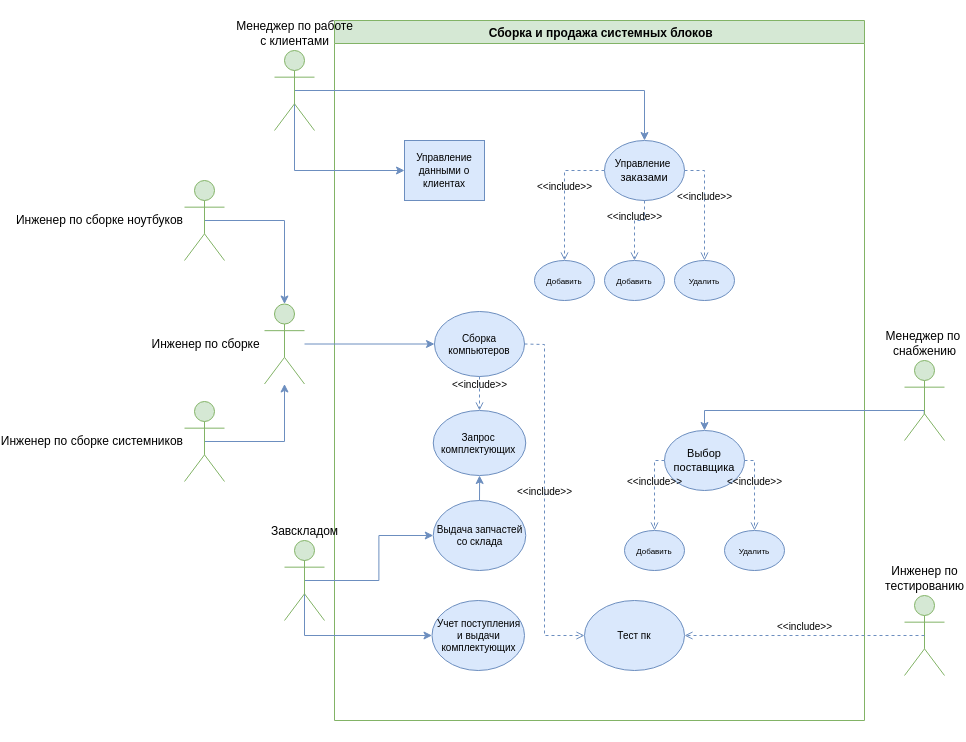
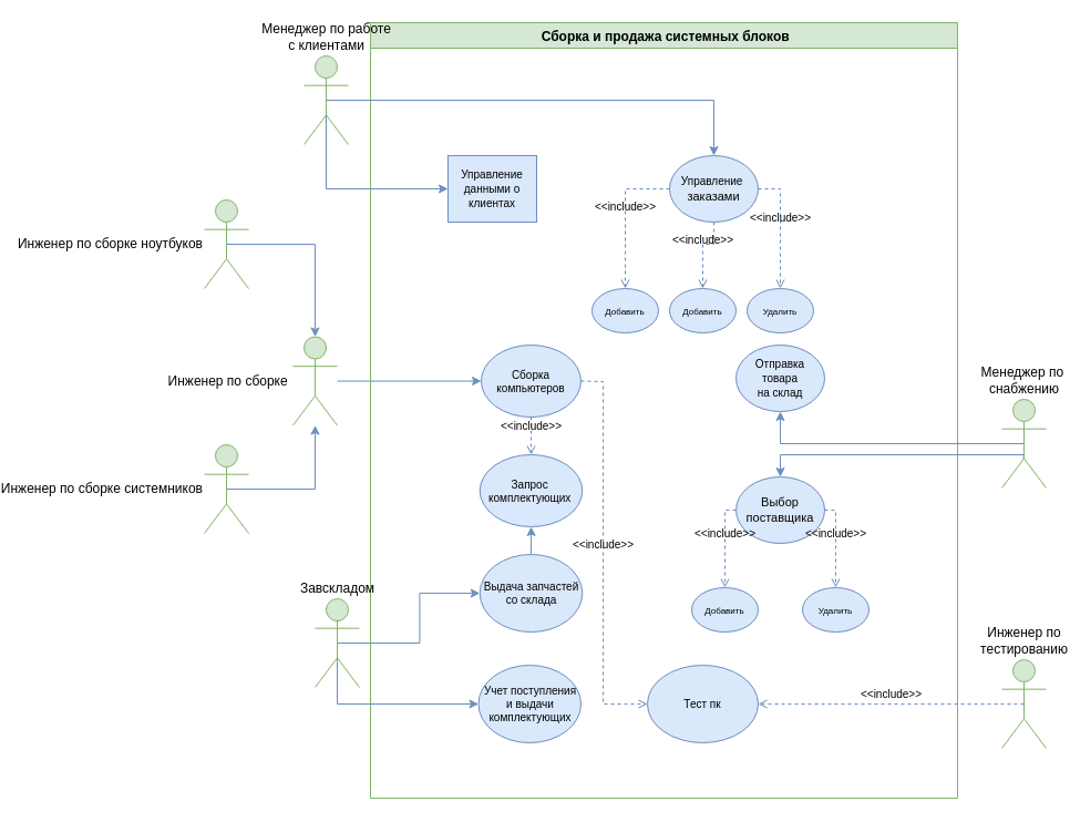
  <mxCell id="0" />
  <mxCell id="1" parent="0" />
  <mxCell id="2" value=" Сборка и продажа системных блоков" style="swimlane;align=center;fillColor=#d5e8d4;strokeColor=#82b366;" vertex="1" parent="1"><mxGeometry x="170" y="20" width="530" height="700" as="geometry" /></mxCell>
+ <mxCell id="3" value="&lt;font style=&quot;font-size: 10px;&quot;&gt;Отправка товара&lt;br&gt;на склад&lt;/font&gt;" style="ellipse;whiteSpace=wrap;html=1;fontSize=11;fillColor=#dae8fc;strokeColor=#6c8ebf;" vertex="1" parent="2"><mxGeometry x="330" y="291" width="80" height="60" as="geometry" /></mxCell>
  <mxCell id="4" value="&lt;span style=&quot;font-size: 10px;&quot;&gt;Управление данными о клиентах&lt;/span&gt;" style="whiteSpace=wrap;html=1;fontSize=11;fillColor=#dae8fc;strokeColor=#6c8ebf;rounded=0;" vertex="1" parent="2"><mxGeometry x="70" y="120" width="80" height="60" as="geometry" /></mxCell>
  <mxCell id="5" value="&lt;span style=&quot;font-size: 10px;&quot;&gt;Управление&amp;nbsp;&lt;br&gt;&lt;/span&gt;заказами" style="ellipse;whiteSpace=wrap;html=1;fontSize=11;fillColor=#dae8fc;strokeColor=#6c8ebf;" vertex="1" parent="2"><mxGeometry x="270" y="120" width="80" height="60" as="geometry" /></mxCell>
  <mxCell id="6" value="&lt;font style=&quot;font-size: 8px;&quot;&gt;Добавить&lt;/font&gt;" style="ellipse;whiteSpace=wrap;html=1;fontSize=11;fillColor=#dae8fc;strokeColor=#6c8ebf;" vertex="1" parent="2"><mxGeometry x="200" y="240" width="60" height="40" as="geometry" /></mxCell>
  <mxCell id="7" value="&lt;font style=&quot;font-size: 8px;&quot;&gt;Удалить&lt;/font&gt;" style="ellipse;whiteSpace=wrap;html=1;fontSize=11;fillColor=#dae8fc;strokeColor=#6c8ebf;" vertex="1" parent="2"><mxGeometry x="340" y="240" width="60" height="40" as="geometry" /></mxCell>
  <mxCell id="8" value="&lt;font style=&quot;font-size: 8px;&quot;&gt;Добавить&lt;/font&gt;" style="ellipse;whiteSpace=wrap;html=1;fontSize=11;fillColor=#dae8fc;strokeColor=#6c8ebf;" vertex="1" parent="2"><mxGeometry x="270" y="240" width="60" height="40" as="geometry" /></mxCell>
  <mxCell id="9" value="&lt;font style=&quot;font-size: 8px;&quot;&gt;Удалить&lt;/font&gt;" style="ellipse;whiteSpace=wrap;html=1;fontSize=11;fillColor=#dae8fc;strokeColor=#6c8ebf;" vertex="1" parent="2"><mxGeometry x="390" y="510" width="60" height="40" as="geometry" /></mxCell>
  <mxCell id="10" value="Выбор поставщика" style="ellipse;whiteSpace=wrap;html=1;fontSize=11;fillColor=#dae8fc;strokeColor=#6c8ebf;" vertex="1" parent="2"><mxGeometry x="330" y="410" width="80" height="60" as="geometry" /></mxCell>
  <mxCell id="11" value="&lt;font style=&quot;font-size: 8px;&quot;&gt;Добавить&lt;/font&gt;" style="ellipse;whiteSpace=wrap;html=1;fontSize=11;fillColor=#dae8fc;strokeColor=#6c8ebf;" vertex="1" parent="2"><mxGeometry x="290" y="510" width="60" height="40" as="geometry" /></mxCell>
  <mxCell id="12" value="&lt;font style=&quot;font-size: 10px;&quot;&gt;Сборка компьютеров&lt;/font&gt;" style="ellipse;whiteSpace=wrap;html=1;fontSize=8;fillColor=#dae8fc;strokeColor=#6c8ebf;" vertex="1" parent="2"><mxGeometry x="100" y="291" width="90" height="65" as="geometry" /></mxCell>
  <mxCell id="13" value="&lt;font style=&quot;font-size: 10px;&quot;&gt;Запрос&amp;nbsp; комплектующих&amp;nbsp;&lt;/font&gt;" style="ellipse;whiteSpace=wrap;html=1;fontSize=8;fillColor=#dae8fc;strokeColor=#6c8ebf;" vertex="1" parent="2"><mxGeometry x="98.75" y="390" width="92.5" height="65" as="geometry" /></mxCell>
  <mxCell id="14" value="&lt;font style=&quot;font-size: 10px;&quot;&gt;Выдача запчастей со склада&lt;/font&gt;" style="ellipse;whiteSpace=wrap;html=1;fontSize=8;fillColor=#dae8fc;strokeColor=#6c8ebf;" vertex="1" parent="2"><mxGeometry x="98.75" y="480" width="92.5" height="70" as="geometry" /></mxCell>
  <mxCell id="15" style="edgeStyle=orthogonalEdgeStyle;rounded=0;orthogonalLoop=1;jettySize=auto;html=1;fontSize=10;entryX=0.5;entryY=1;entryDx=0;entryDy=0;fillColor=#dae8fc;strokeColor=#6c8ebf;" edge="1" parent="2" source="14" target="13"><mxGeometry relative="1" as="geometry"><mxPoint x="143.75" y="460.0" as="targetPoint" /></mxGeometry></mxCell>
  <mxCell id="16" value="&lt;font style=&quot;font-size: 10px;&quot;&gt;Учет поступления и выдачи комплектующих&lt;/font&gt;" style="ellipse;whiteSpace=wrap;html=1;fontSize=8;fillColor=#dae8fc;strokeColor=#6c8ebf;" vertex="1" parent="2"><mxGeometry x="97.5" y="580" width="92.5" height="70" as="geometry" /></mxCell>
  <mxCell id="17" value="Тест пк" style="ellipse;whiteSpace=wrap;html=1;fontSize=10;fillColor=#dae8fc;strokeColor=#6c8ebf;" vertex="1" parent="2"><mxGeometry x="250" y="580" width="100" height="70" as="geometry" /></mxCell>
  <mxCell id="18" value="&amp;lt;&amp;lt;include&amp;gt;&amp;gt;" style="html=1;verticalAlign=bottom;labelBackgroundColor=none;endArrow=open;endFill=0;dashed=1;rounded=0;fontSize=10;exitX=0.5;exitY=1;exitDx=0;exitDy=0;entryX=0.5;entryY=0;entryDx=0;entryDy=0;fillColor=#dae8fc;strokeColor=#6c8ebf;" edge="1" parent="2" source="12" target="13"><mxGeometry width="160" relative="1" as="geometry"><mxPoint x="150" y="420" as="sourcePoint" /><mxPoint x="310" y="420" as="targetPoint" /></mxGeometry></mxCell>
  <mxCell id="19" value="&amp;lt;&amp;lt;include&amp;gt;&amp;gt;" style="html=1;verticalAlign=bottom;labelBackgroundColor=none;endArrow=open;endFill=0;dashed=1;rounded=0;fontSize=10;exitX=1;exitY=0.5;exitDx=0;exitDy=0;entryX=0.5;entryY=0;entryDx=0;entryDy=0;fillColor=#dae8fc;strokeColor=#6c8ebf;" edge="1" parent="2" source="5" target="7"><mxGeometry width="160" relative="1" as="geometry"><mxPoint x="380" y="190" as="sourcePoint" /><mxPoint x="380" y="224" as="targetPoint" /><Array as="points"><mxPoint x="370" y="150" /></Array></mxGeometry></mxCell>
  <mxCell id="20" value="&amp;lt;&amp;lt;include&amp;gt;&amp;gt;" style="html=1;verticalAlign=bottom;labelBackgroundColor=none;endArrow=open;endFill=0;dashed=1;rounded=0;fontSize=10;exitX=0.5;exitY=1;exitDx=0;exitDy=0;fillColor=#dae8fc;strokeColor=#6c8ebf;" edge="1" parent="2" source="5"><mxGeometry width="160" relative="1" as="geometry"><mxPoint x="280" y="150" as="sourcePoint" /><mxPoint x="300" y="240" as="targetPoint" /><Array as="points"><mxPoint x="310" y="190" /><mxPoint x="310" y="200" /><mxPoint x="300" y="200" /></Array></mxGeometry></mxCell>
  <mxCell id="21" value="&amp;lt;&amp;lt;include&amp;gt;&amp;gt;" style="html=1;verticalAlign=bottom;labelBackgroundColor=none;endArrow=open;endFill=0;dashed=1;rounded=0;fontSize=10;exitX=0;exitY=0.5;exitDx=0;exitDy=0;fillColor=#dae8fc;strokeColor=#6c8ebf;" edge="1" parent="2" source="5" target="6"><mxGeometry width="160" relative="1" as="geometry"><mxPoint x="210" y="150" as="sourcePoint" /><mxPoint x="230" y="240" as="targetPoint" /><Array as="points"><mxPoint x="230" y="150" /></Array></mxGeometry></mxCell>
  <mxCell id="22" value="&amp;lt;&amp;lt;include&amp;gt;&amp;gt;" style="html=1;verticalAlign=bottom;labelBackgroundColor=none;endArrow=open;endFill=0;dashed=1;rounded=0;fontSize=10;exitX=1;exitY=0.5;exitDx=0;exitDy=0;entryX=0.5;entryY=0;entryDx=0;entryDy=0;fillColor=#dae8fc;strokeColor=#6c8ebf;" edge="1" parent="2" target="9"><mxGeometry width="160" relative="1" as="geometry"><mxPoint x="410" y="440" as="sourcePoint" /><mxPoint x="430" y="530" as="targetPoint" /><Array as="points"><mxPoint x="420" y="440" /></Array></mxGeometry></mxCell>
  <mxCell id="23" value="&amp;lt;&amp;lt;include&amp;gt;&amp;gt;" style="html=1;verticalAlign=bottom;labelBackgroundColor=none;endArrow=open;endFill=0;dashed=1;rounded=0;fontSize=10;exitX=0;exitY=0.5;exitDx=0;exitDy=0;entryX=0.5;entryY=0;entryDx=0;entryDy=0;fillColor=#dae8fc;strokeColor=#6c8ebf;" edge="1" parent="2" source="10" target="11"><mxGeometry width="160" relative="1" as="geometry"><mxPoint x="305" y="440" as="sourcePoint" /><mxPoint x="315" y="510" as="targetPoint" /><Array as="points"><mxPoint x="320" y="440" /></Array></mxGeometry></mxCell>
  <mxCell id="24" value="&amp;lt;&amp;lt;include&amp;gt;&amp;gt;" style="html=1;verticalAlign=bottom;labelBackgroundColor=none;endArrow=open;endFill=0;dashed=1;rounded=0;fontSize=10;exitX=1;exitY=0.5;exitDx=0;exitDy=0;entryX=0;entryY=0.5;entryDx=0;entryDy=0;fillColor=#dae8fc;strokeColor=#6c8ebf;" edge="1" parent="2" source="12" target="17"><mxGeometry width="160" relative="1" as="geometry"><mxPoint x="340.0" y="450" as="sourcePoint" /><mxPoint x="330" y="520" as="targetPoint" /><Array as="points"><mxPoint x="210" y="324" /><mxPoint x="210" y="615" /></Array></mxGeometry></mxCell>
  <mxCell id="25" style="edgeStyle=orthogonalEdgeStyle;rounded=0;orthogonalLoop=1;jettySize=auto;html=1;entryX=0.5;entryY=0;entryDx=0;entryDy=0;fontSize=10;fillColor=#dae8fc;strokeColor=#6c8ebf;exitX=0.5;exitY=0.5;exitDx=0;exitDy=0;exitPerimeter=0;" edge="1" parent="1" source="27" target="5"><mxGeometry relative="1" as="geometry" /></mxCell>
  <mxCell id="26" style="edgeStyle=orthogonalEdgeStyle;rounded=0;orthogonalLoop=1;jettySize=auto;html=1;entryX=0;entryY=0.5;entryDx=0;entryDy=0;fontSize=10;fillColor=#dae8fc;strokeColor=#6c8ebf;exitX=0.5;exitY=0.5;exitDx=0;exitDy=0;exitPerimeter=0;" edge="1" parent="1" source="27" target="4"><mxGeometry relative="1" as="geometry"><Array as="points"><mxPoint x="130" y="170" /></Array></mxGeometry></mxCell>
  <mxCell id="27" value="Менеджер по работе&lt;br&gt;с клиентами" style="shape=umlActor;verticalLabelPosition=top;verticalAlign=bottom;html=1;outlineConnect=0;labelPosition=center;align=center;fillColor=#d5e8d4;strokeColor=#82b366;" vertex="1" parent="1"><mxGeometry x="110" y="50" width="40" height="80" as="geometry" /></mxCell>
  <mxCell id="28" style="edgeStyle=orthogonalEdgeStyle;rounded=0;orthogonalLoop=1;jettySize=auto;html=1;entryX=0.5;entryY=0;entryDx=0;entryDy=0;fontSize=10;fillColor=#dae8fc;strokeColor=#6c8ebf;exitX=0.493;exitY=0.673;exitDx=0;exitDy=0;exitPerimeter=0;" edge="1" parent="1" source="30" target="10"><mxGeometry relative="1" as="geometry"><mxPoint x="720" y="430" as="sourcePoint" /><Array as="points"><mxPoint x="760" y="410" /><mxPoint x="540" y="410" /></Array></mxGeometry></mxCell>
+ <mxCell id="29" style="edgeStyle=orthogonalEdgeStyle;rounded=0;orthogonalLoop=1;jettySize=auto;html=1;entryX=0.5;entryY=1;entryDx=0;entryDy=0;fontSize=10;fillColor=#dae8fc;strokeColor=#6c8ebf;exitX=0.5;exitY=0.5;exitDx=0;exitDy=0;exitPerimeter=0;" edge="1" parent="1" source="30" target="3"><mxGeometry relative="1" as="geometry" /></mxCell>
  <mxCell id="30" value="Менеджер по&amp;nbsp;&lt;br&gt;снабжению" style="shape=umlActor;verticalLabelPosition=top;verticalAlign=bottom;html=1;outlineConnect=0;labelPosition=center;align=center;fillColor=#d5e8d4;strokeColor=#82b366;" vertex="1" parent="1"><mxGeometry x="740" y="360" width="40" height="80" as="geometry" /></mxCell>
  <mxCell id="31" style="edgeStyle=orthogonalEdgeStyle;rounded=0;orthogonalLoop=1;jettySize=auto;html=1;fontSize=10;fillColor=#dae8fc;strokeColor=#6c8ebf;exitX=0.5;exitY=0.5;exitDx=0;exitDy=0;exitPerimeter=0;" edge="1" parent="1" source="32" target="40"><mxGeometry relative="1" as="geometry"><mxPoint x="250" y="441" as="targetPoint" /></mxGeometry></mxCell>
  <mxCell id="32" value="Инженер по сборке системников" style="shape=umlActor;verticalLabelPosition=middle;verticalAlign=middle;html=1;outlineConnect=0;labelPosition=left;align=right;fillColor=#d5e8d4;strokeColor=#82b366;" vertex="1" parent="1"><mxGeometry x="20" y="401" width="40" height="80" as="geometry" /></mxCell>
  <mxCell id="33" style="edgeStyle=orthogonalEdgeStyle;rounded=0;orthogonalLoop=1;jettySize=auto;html=1;fontSize=10;entryX=0.5;entryY=0;entryDx=0;entryDy=0;entryPerimeter=0;fillColor=#dae8fc;strokeColor=#6c8ebf;exitX=0.5;exitY=0.5;exitDx=0;exitDy=0;exitPerimeter=0;" edge="1" parent="1" source="34" target="40"><mxGeometry relative="1" as="geometry"><mxPoint x="310" y="220" as="targetPoint" /></mxGeometry></mxCell>
  <mxCell id="34" value="Инженер по сборке ноутбуков" style="shape=umlActor;verticalLabelPosition=middle;verticalAlign=middle;html=1;outlineConnect=0;labelPosition=left;align=right;fillColor=#d5e8d4;strokeColor=#82b366;" vertex="1" parent="1"><mxGeometry x="20" y="180" width="40" height="80" as="geometry" /></mxCell>
  <mxCell id="35" style="edgeStyle=orthogonalEdgeStyle;rounded=0;orthogonalLoop=1;jettySize=auto;html=1;entryX=0;entryY=0.5;entryDx=0;entryDy=0;fontSize=10;fillColor=#dae8fc;strokeColor=#6c8ebf;exitX=0.5;exitY=0.5;exitDx=0;exitDy=0;exitPerimeter=0;" edge="1" parent="1" source="37" target="14"><mxGeometry relative="1" as="geometry" /></mxCell>
  <mxCell id="36" style="edgeStyle=orthogonalEdgeStyle;rounded=0;orthogonalLoop=1;jettySize=auto;html=1;entryX=0;entryY=0.5;entryDx=0;entryDy=0;fontSize=10;fillColor=#dae8fc;strokeColor=#6c8ebf;exitX=0.5;exitY=0.125;exitDx=0;exitDy=0;exitPerimeter=0;" edge="1" parent="1" source="37" target="16"><mxGeometry relative="1" as="geometry"><Array as="points"><mxPoint x="140" y="635" /></Array></mxGeometry></mxCell>
  <mxCell id="37" value="Завскладом" style="shape=umlActor;verticalLabelPosition=top;verticalAlign=bottom;html=1;outlineConnect=0;labelPosition=center;align=center;fillColor=#d5e8d4;strokeColor=#82b366;" vertex="1" parent="1"><mxGeometry x="120" y="540" width="40" height="80" as="geometry" /></mxCell>
  <mxCell id="38" value="Инженер по &lt;br&gt;тестированию" style="shape=umlActor;verticalLabelPosition=top;verticalAlign=bottom;html=1;outlineConnect=0;labelPosition=center;align=center;fillColor=#d5e8d4;strokeColor=#82b366;" vertex="1" parent="1"><mxGeometry x="740" y="595" width="40" height="80" as="geometry" /></mxCell>
  <mxCell id="39" style="edgeStyle=orthogonalEdgeStyle;rounded=0;orthogonalLoop=1;jettySize=auto;html=1;entryX=0;entryY=0.5;entryDx=0;entryDy=0;fontSize=10;fillColor=#dae8fc;strokeColor=#6c8ebf;" edge="1" parent="1" source="40" target="12"><mxGeometry relative="1" as="geometry" /></mxCell>
  <mxCell id="40" value="Инженер по сборке&amp;nbsp;" style="shape=umlActor;verticalLabelPosition=middle;verticalAlign=middle;html=1;outlineConnect=0;labelPosition=left;align=right;fillColor=#d5e8d4;strokeColor=#82b366;" vertex="1" parent="1"><mxGeometry x="100" y="303.5" width="40" height="80" as="geometry" /></mxCell>
  <mxCell id="41" value="&amp;lt;&amp;lt;include&amp;gt;&amp;gt;" style="html=1;verticalAlign=bottom;labelBackgroundColor=none;endArrow=open;endFill=0;dashed=1;rounded=0;fontSize=10;entryX=1;entryY=0.5;entryDx=0;entryDy=0;exitX=0.5;exitY=0.5;exitDx=0;exitDy=0;exitPerimeter=0;fillColor=#dae8fc;strokeColor=#6c8ebf;" edge="1" parent="1" source="38" target="17"><mxGeometry width="160" relative="1" as="geometry"><mxPoint x="580" y="639" as="sourcePoint" /><mxPoint x="590" y="709" as="targetPoint" /><Array as="points" /></mxGeometry></mxCell>
